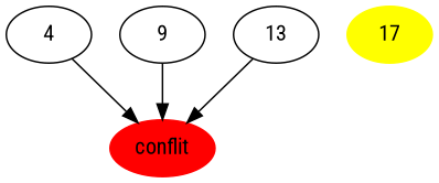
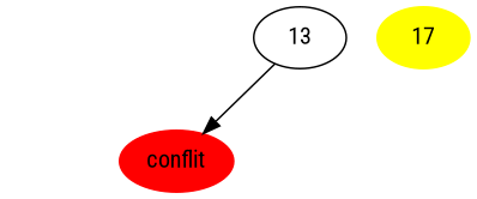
  digraph {
    fontname="Roboto Condensed"
    node [fontname="Roboto Condensed"]
    edge [fontname="Roboto Condensed"]
    conflit [color=red style=filled]
    n2 [color=yellow label=17 style=filled]
-   4
-   9
    13
-   4 -> conflit
-   9 -> conflit
    13 -> conflit
  }
